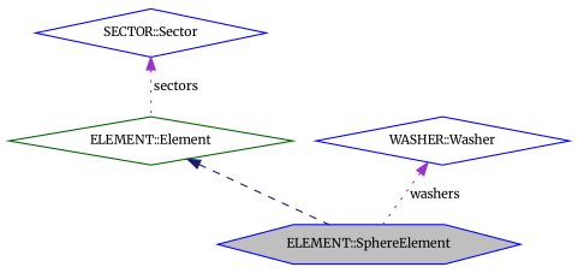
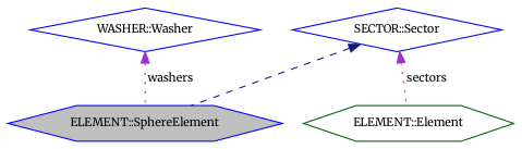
  digraph {
    fontname=Merriweather
    node [color=blue fillcolor=white fontname=Merriweather fontsize=10 shape=hexagon style=filled]
    edge [color=darkorchid3 dir=back fontname=Merriweather fontsize=10 labelfontname=Helvetica labelfontsize=10 style=dotted]
    n1 [fillcolor=grey75 fontcolor=black height=0.2 label="ELEMENT::SphereElement" width=0.4]
-   n2 [color=darkgreen height=0.2 label="ELEMENT::Element" shape=diamond width=0.4]
+   n2 [color=darkgreen height=0.2 label="ELEMENT::Element" width=0.4]
    n3 [height=0.2 label="WASHER::Washer" shape=diamond width=0.4]
    n4 [height=0.2 label="SECTOR::Sector" shape=diamond width=0.4]
-   n2 -> n1 [color=midnightblue style=dashed]
+   n4 -> n1 [color=midnightblue style=dashed]
    n3 -> n1 [label=" washers"]
    n4 -> n2 [label=" sectors"]
  }
